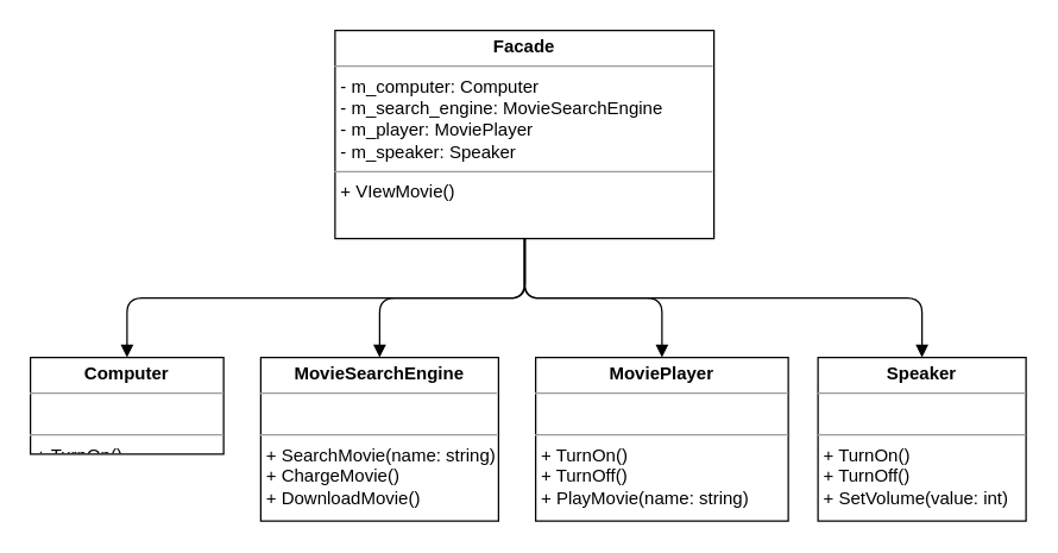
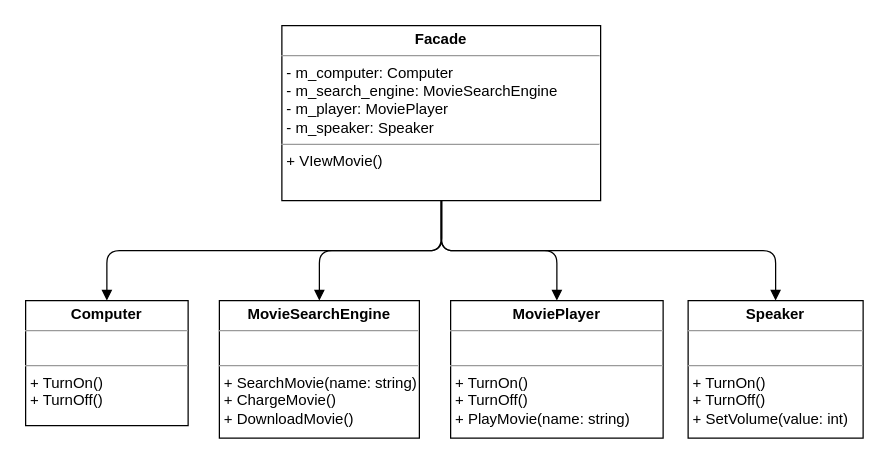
  <mxCell id="0" />
  <mxCell id="1" parent="0" />
  <mxCell id="2" value="&lt;p style=&quot;margin: 0px ; margin-top: 4px ; text-align: center&quot;&gt;&lt;b&gt;Facade&lt;/b&gt;&lt;/p&gt;&lt;hr size=&quot;1&quot;&gt;&lt;p style=&quot;margin: 0px ; margin-left: 4px&quot;&gt;- m_computer: Computer&lt;/p&gt;&lt;p style=&quot;margin: 0px ; margin-left: 4px&quot;&gt;- m_search_engine: MovieSearchEngine&lt;/p&gt;&lt;p style=&quot;margin: 0px ; margin-left: 4px&quot;&gt;- m_player: MoviePlayer&lt;/p&gt;&lt;p style=&quot;margin: 0px ; margin-left: 4px&quot;&gt;- m_speaker: Speaker&lt;/p&gt;&lt;hr size=&quot;1&quot;&gt;&lt;p style=&quot;margin: 0px ; margin-left: 4px&quot;&gt;+ VIewMovie()&lt;/p&gt;" style="verticalAlign=top;align=left;overflow=fill;fontSize=12;fontFamily=Helvetica;html=1;rounded=0;shadow=0;comic=0;labelBackgroundColor=none;strokeColor=#000000;strokeWidth=1;fillColor=#ffffff;" parent="1" vertex="1"><mxGeometry x="225" y="20" width="255" height="140" as="geometry" /></mxCell>
- <mxCell id="3" value="&lt;p style=&quot;margin: 0px ; margin-top: 4px ; text-align: center&quot;&gt;&lt;b&gt;Computer&lt;/b&gt;&lt;/p&gt;&lt;hr size=&quot;1&quot;&gt;&lt;p style=&quot;margin: 0px ; margin-left: 4px&quot;&gt;&lt;br&gt;&lt;/p&gt;&lt;hr size=&quot;1&quot;&gt;&lt;p style=&quot;margin: 0px ; margin-left: 4px&quot;&gt;+ TurnOn()&lt;/p&gt;&lt;p style=&quot;margin: 0px ; margin-left: 4px&quot;&gt;+ TurnOff()&lt;/p&gt;" style="verticalAlign=top;align=left;overflow=fill;fontSize=12;fontFamily=Helvetica;html=1;rounded=0;shadow=0;comic=0;labelBackgroundColor=none;strokeColor=#000000;strokeWidth=1;fillColor=#ffffff;" vertex="1" parent="1"><mxGeometry x="20" y="240" width="130" height="65" as="geometry" /></mxCell>
+ <mxCell id="3" value="&lt;p style=&quot;margin: 0px ; margin-top: 4px ; text-align: center&quot;&gt;&lt;b&gt;Computer&lt;/b&gt;&lt;/p&gt;&lt;hr size=&quot;1&quot;&gt;&lt;p style=&quot;margin: 0px ; margin-left: 4px&quot;&gt;&lt;br&gt;&lt;/p&gt;&lt;hr size=&quot;1&quot;&gt;&lt;p style=&quot;margin: 0px ; margin-left: 4px&quot;&gt;+ TurnOn()&lt;/p&gt;&lt;p style=&quot;margin: 0px ; margin-left: 4px&quot;&gt;+ TurnOff()&lt;/p&gt;" style="verticalAlign=top;align=left;overflow=fill;fontSize=12;fontFamily=Helvetica;html=1;rounded=0;shadow=0;comic=0;labelBackgroundColor=none;strokeColor=#000000;strokeWidth=1;fillColor=#ffffff;" vertex="1" parent="1"><mxGeometry x="20" y="240" width="130" height="100" as="geometry" /></mxCell>
  <mxCell id="4" value="" style="endArrow=block;endFill=1;html=1;edgeStyle=orthogonalEdgeStyle;align=left;verticalAlign=top;entryX=0.5;entryY=0;entryDx=0;entryDy=0;" edge="1" parent="1" target="3"><mxGeometry x="-0.77" y="-196" relative="1" as="geometry"><mxPoint x="353" y="160" as="sourcePoint" /><mxPoint x="180" y="420" as="targetPoint" /><Array as="points"><mxPoint x="353" y="200" /><mxPoint x="85" y="200" /></Array><mxPoint x="187" y="136" as="offset" /></mxGeometry></mxCell>
  <mxCell id="5" value="" style="resizable=0;html=1;align=left;verticalAlign=bottom;labelBackgroundColor=#ffffff;fontSize=10;" connectable="0" vertex="1" parent="4"><mxGeometry x="-1" relative="1" as="geometry" /></mxCell>
  <mxCell id="6" value="&lt;p style=&quot;margin: 0px ; margin-top: 4px ; text-align: center&quot;&gt;&lt;b&gt;MovieSearchEngine&lt;/b&gt;&lt;/p&gt;&lt;hr size=&quot;1&quot;&gt;&lt;p style=&quot;margin: 0px ; margin-left: 4px&quot;&gt;&lt;br&gt;&lt;/p&gt;&lt;hr size=&quot;1&quot;&gt;&lt;p style=&quot;margin: 0px ; margin-left: 4px&quot;&gt;+ SearchMovie(name: string)&lt;/p&gt;&lt;p style=&quot;margin: 0px ; margin-left: 4px&quot;&gt;+ ChargeMovie()&lt;/p&gt;&lt;p style=&quot;margin: 0px ; margin-left: 4px&quot;&gt;+ DownloadMovie()&lt;/p&gt;" style="verticalAlign=top;align=left;overflow=fill;fontSize=12;fontFamily=Helvetica;html=1;rounded=0;shadow=0;comic=0;labelBackgroundColor=none;strokeColor=#000000;strokeWidth=1;fillColor=#ffffff;" vertex="1" parent="1"><mxGeometry x="175" y="240" width="160" height="110" as="geometry" /></mxCell>
  <mxCell id="7" value="&lt;p style=&quot;margin: 0px ; margin-top: 4px ; text-align: center&quot;&gt;&lt;b&gt;MoviePlayer&lt;/b&gt;&lt;/p&gt;&lt;hr size=&quot;1&quot;&gt;&lt;p style=&quot;margin: 0px ; margin-left: 4px&quot;&gt;&lt;br&gt;&lt;/p&gt;&lt;hr size=&quot;1&quot;&gt;&lt;p style=&quot;margin: 0px ; margin-left: 4px&quot;&gt;+ TurnOn()&lt;/p&gt;&lt;p style=&quot;margin: 0px ; margin-left: 4px&quot;&gt;+ TurnOff()&lt;/p&gt;&lt;p style=&quot;margin: 0px ; margin-left: 4px&quot;&gt;+ PlayMovie(name: string)&lt;/p&gt;" style="verticalAlign=top;align=left;overflow=fill;fontSize=12;fontFamily=Helvetica;html=1;rounded=0;shadow=0;comic=0;labelBackgroundColor=none;strokeColor=#000000;strokeWidth=1;fillColor=#ffffff;" vertex="1" parent="1"><mxGeometry x="360" y="240" width="170" height="110" as="geometry" /></mxCell>
  <mxCell id="8" value="&lt;p style=&quot;margin: 0px ; margin-top: 4px ; text-align: center&quot;&gt;&lt;b&gt;Speaker&lt;/b&gt;&lt;/p&gt;&lt;hr size=&quot;1&quot;&gt;&lt;p style=&quot;margin: 0px ; margin-left: 4px&quot;&gt;&lt;br&gt;&lt;/p&gt;&lt;hr size=&quot;1&quot;&gt;&lt;p style=&quot;margin: 0px ; margin-left: 4px&quot;&gt;+ TurnOn()&lt;/p&gt;&lt;p style=&quot;margin: 0px ; margin-left: 4px&quot;&gt;+ TurnOff()&lt;/p&gt;&lt;p style=&quot;margin: 0px ; margin-left: 4px&quot;&gt;+ SetVolume(value: int)&lt;/p&gt;" style="verticalAlign=top;align=left;overflow=fill;fontSize=12;fontFamily=Helvetica;html=1;rounded=0;shadow=0;comic=0;labelBackgroundColor=none;strokeColor=#000000;strokeWidth=1;fillColor=#ffffff;" vertex="1" parent="1"><mxGeometry x="550" y="240" width="140" height="110" as="geometry" /></mxCell>
  <mxCell id="9" value="" style="endArrow=block;endFill=1;html=1;edgeStyle=orthogonalEdgeStyle;align=left;verticalAlign=top;exitX=0.5;exitY=1;exitDx=0;exitDy=0;entryX=0.5;entryY=0;entryDx=0;entryDy=0;" edge="1" parent="1" source="2" target="6"><mxGeometry x="-0.551" y="-225" relative="1" as="geometry"><mxPoint x="363" y="170" as="sourcePoint" /><mxPoint x="95" y="250" as="targetPoint" /><Array as="points"><mxPoint x="353" y="200" /><mxPoint x="255" y="200" /></Array><mxPoint x="217" y="165" as="offset" /></mxGeometry></mxCell>
  <mxCell id="10" value="" style="resizable=0;html=1;align=left;verticalAlign=bottom;labelBackgroundColor=#ffffff;fontSize=10;" connectable="0" vertex="1" parent="9"><mxGeometry x="-1" relative="1" as="geometry"><mxPoint x="137" y="10" as="offset" /></mxGeometry></mxCell>
  <mxCell id="11" value="" style="endArrow=block;endFill=1;html=1;edgeStyle=orthogonalEdgeStyle;align=left;verticalAlign=top;exitX=0.5;exitY=1;exitDx=0;exitDy=0;entryX=0.5;entryY=0;entryDx=0;entryDy=0;" edge="1" parent="1" source="2" target="7"><mxGeometry x="0.535" y="130" relative="1" as="geometry"><mxPoint x="363" y="170" as="sourcePoint" /><mxPoint x="265" y="250" as="targetPoint" /><Array as="points"><mxPoint x="353" y="200" /><mxPoint x="445" y="200" /></Array><mxPoint x="-15" y="-60" as="offset" /></mxGeometry></mxCell>
  <mxCell id="12" value="" style="resizable=0;html=1;align=left;verticalAlign=bottom;labelBackgroundColor=#ffffff;fontSize=10;" connectable="0" vertex="1" parent="11"><mxGeometry x="-1" relative="1" as="geometry"><mxPoint x="147" y="10" as="offset" /></mxGeometry></mxCell>
  <mxCell id="13" value="" style="endArrow=block;endFill=1;html=1;edgeStyle=orthogonalEdgeStyle;align=left;verticalAlign=top;exitX=0.5;exitY=1;exitDx=0;exitDy=0;entryX=0.5;entryY=0;entryDx=0;entryDy=0;" edge="1" parent="1" source="2" target="8"><mxGeometry x="0.193" y="60" relative="1" as="geometry"><mxPoint x="373" y="180" as="sourcePoint" /><mxPoint x="275" y="260" as="targetPoint" /><Array as="points"><mxPoint x="353" y="200" /><mxPoint x="620" y="200" /></Array><mxPoint as="offset" /></mxGeometry></mxCell>
  <mxCell id="14" value="" style="resizable=0;html=1;align=left;verticalAlign=bottom;labelBackgroundColor=#ffffff;fontSize=10;" connectable="0" vertex="1" parent="13"><mxGeometry x="-1" relative="1" as="geometry"><mxPoint x="167" as="offset" /></mxGeometry></mxCell>
